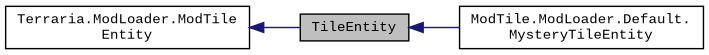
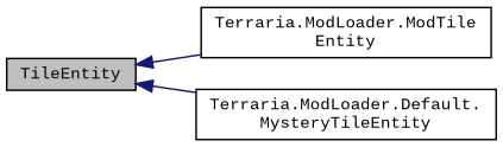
  digraph {
    fontname="Liberation Mono"
    rankdir=LR
    node [color=black fillcolor=white fontname="Liberation Mono" fontsize=10 shape=record style=filled]
    edge [color=midnightblue dir=back fontname="Liberation Mono" fontsize=10 labelfontname=Helvetica labelfontsize=10 style=solid]
    n1 [fillcolor=grey75 fontcolor=black height=0.2 label=TileEntity width=0.4]
    n2 [height=0.2 label="Terraria.ModLoader.ModTile\lEntity" width=0.4]
-   n3 [height=0.2 label="ModTile.ModLoader.Default.\lMysteryTileEntity" width=0.4]
-   n2 -> n1
+   n3 [height=0.2 label="Terraria.ModLoader.Default.\lMysteryTileEntity" width=0.4]
+   n1 -> n2
    n1 -> n3
  }
